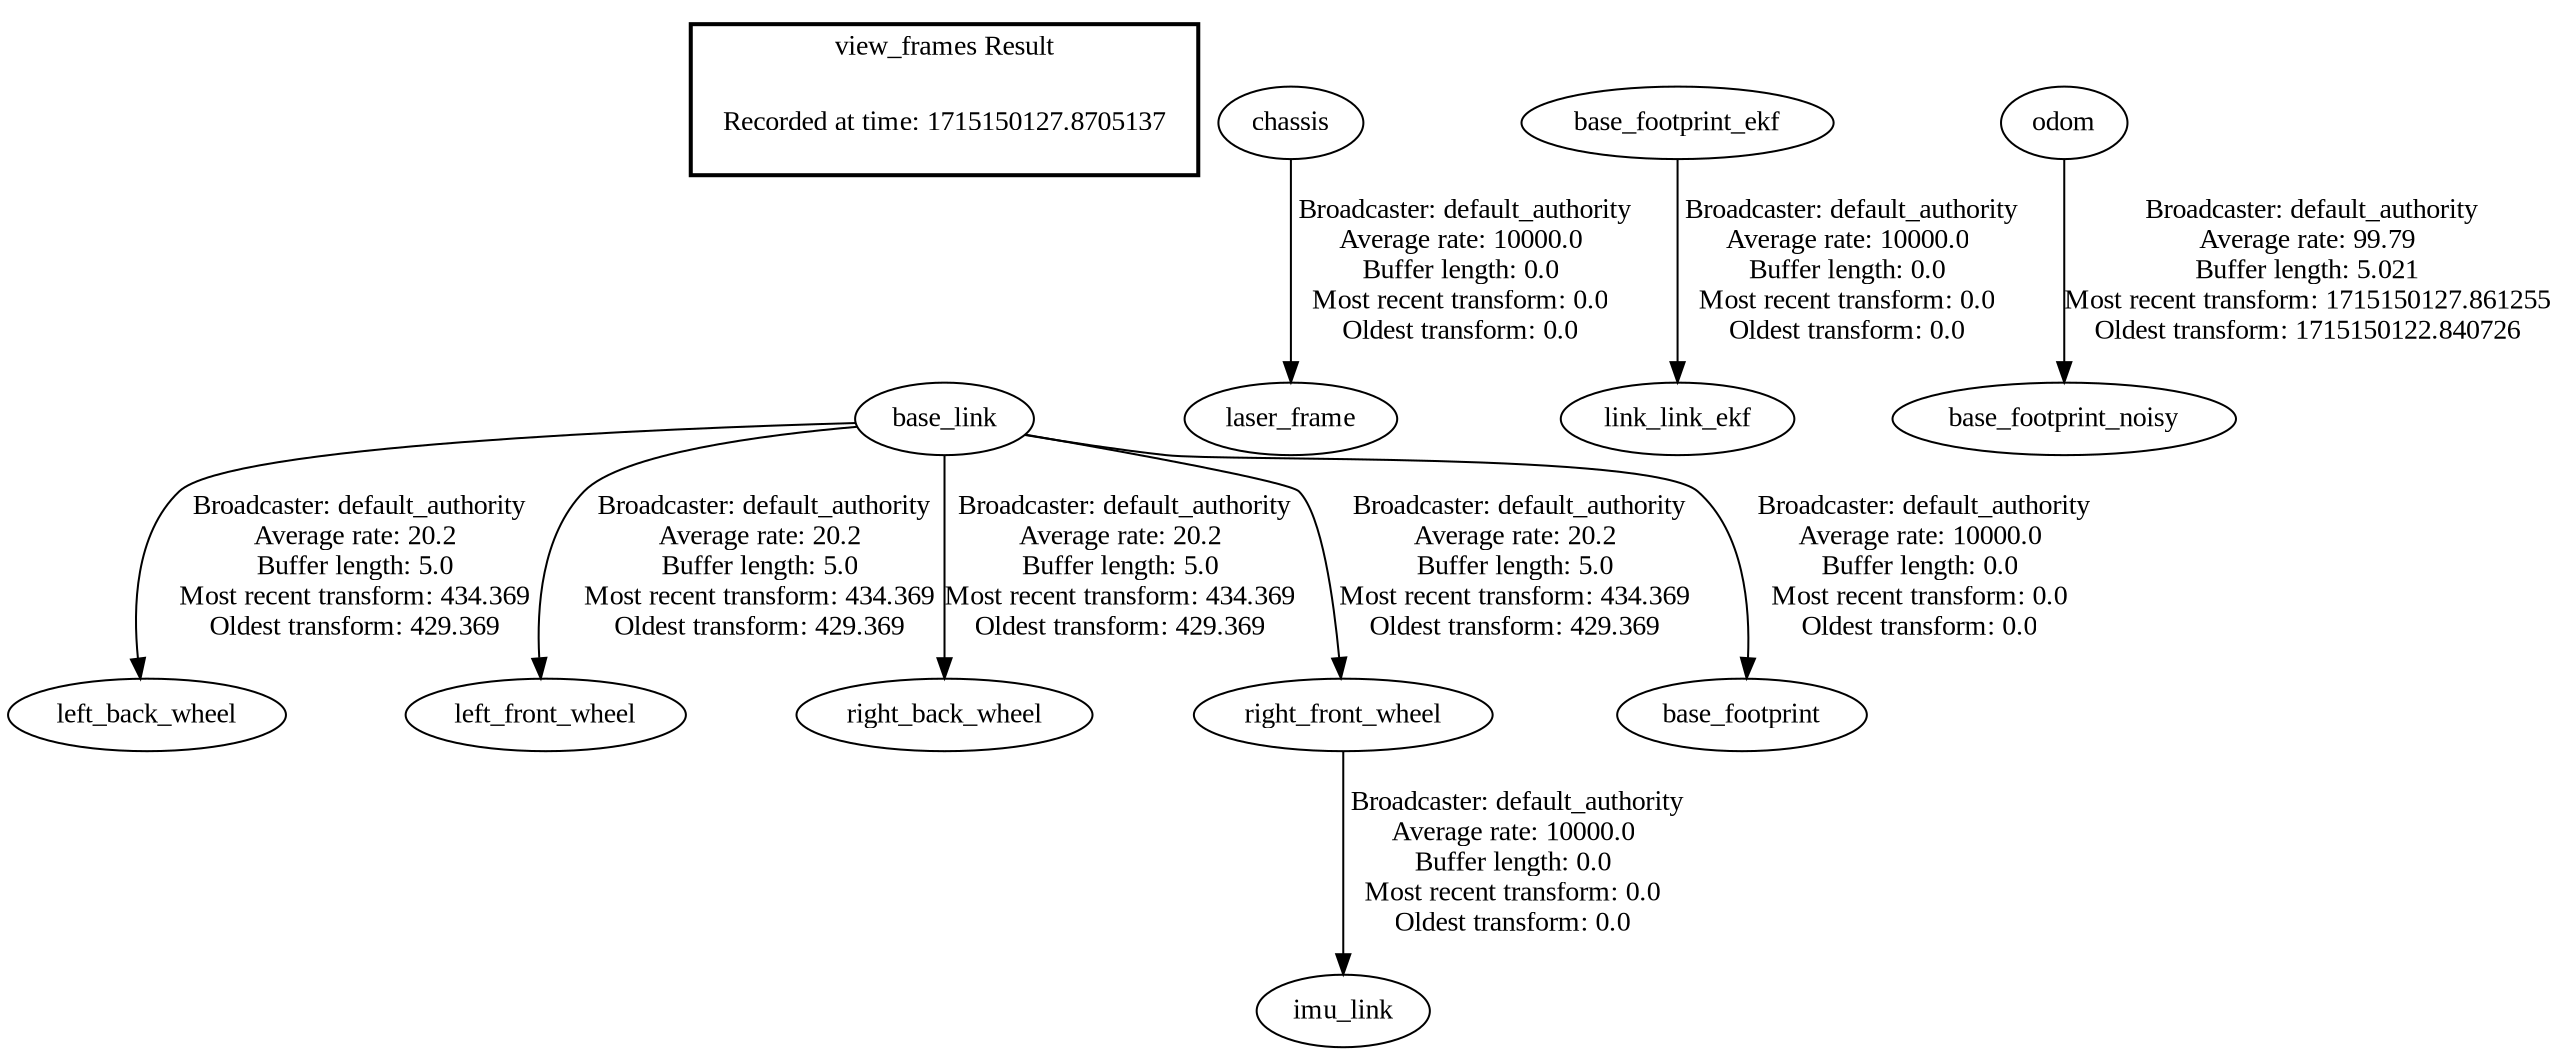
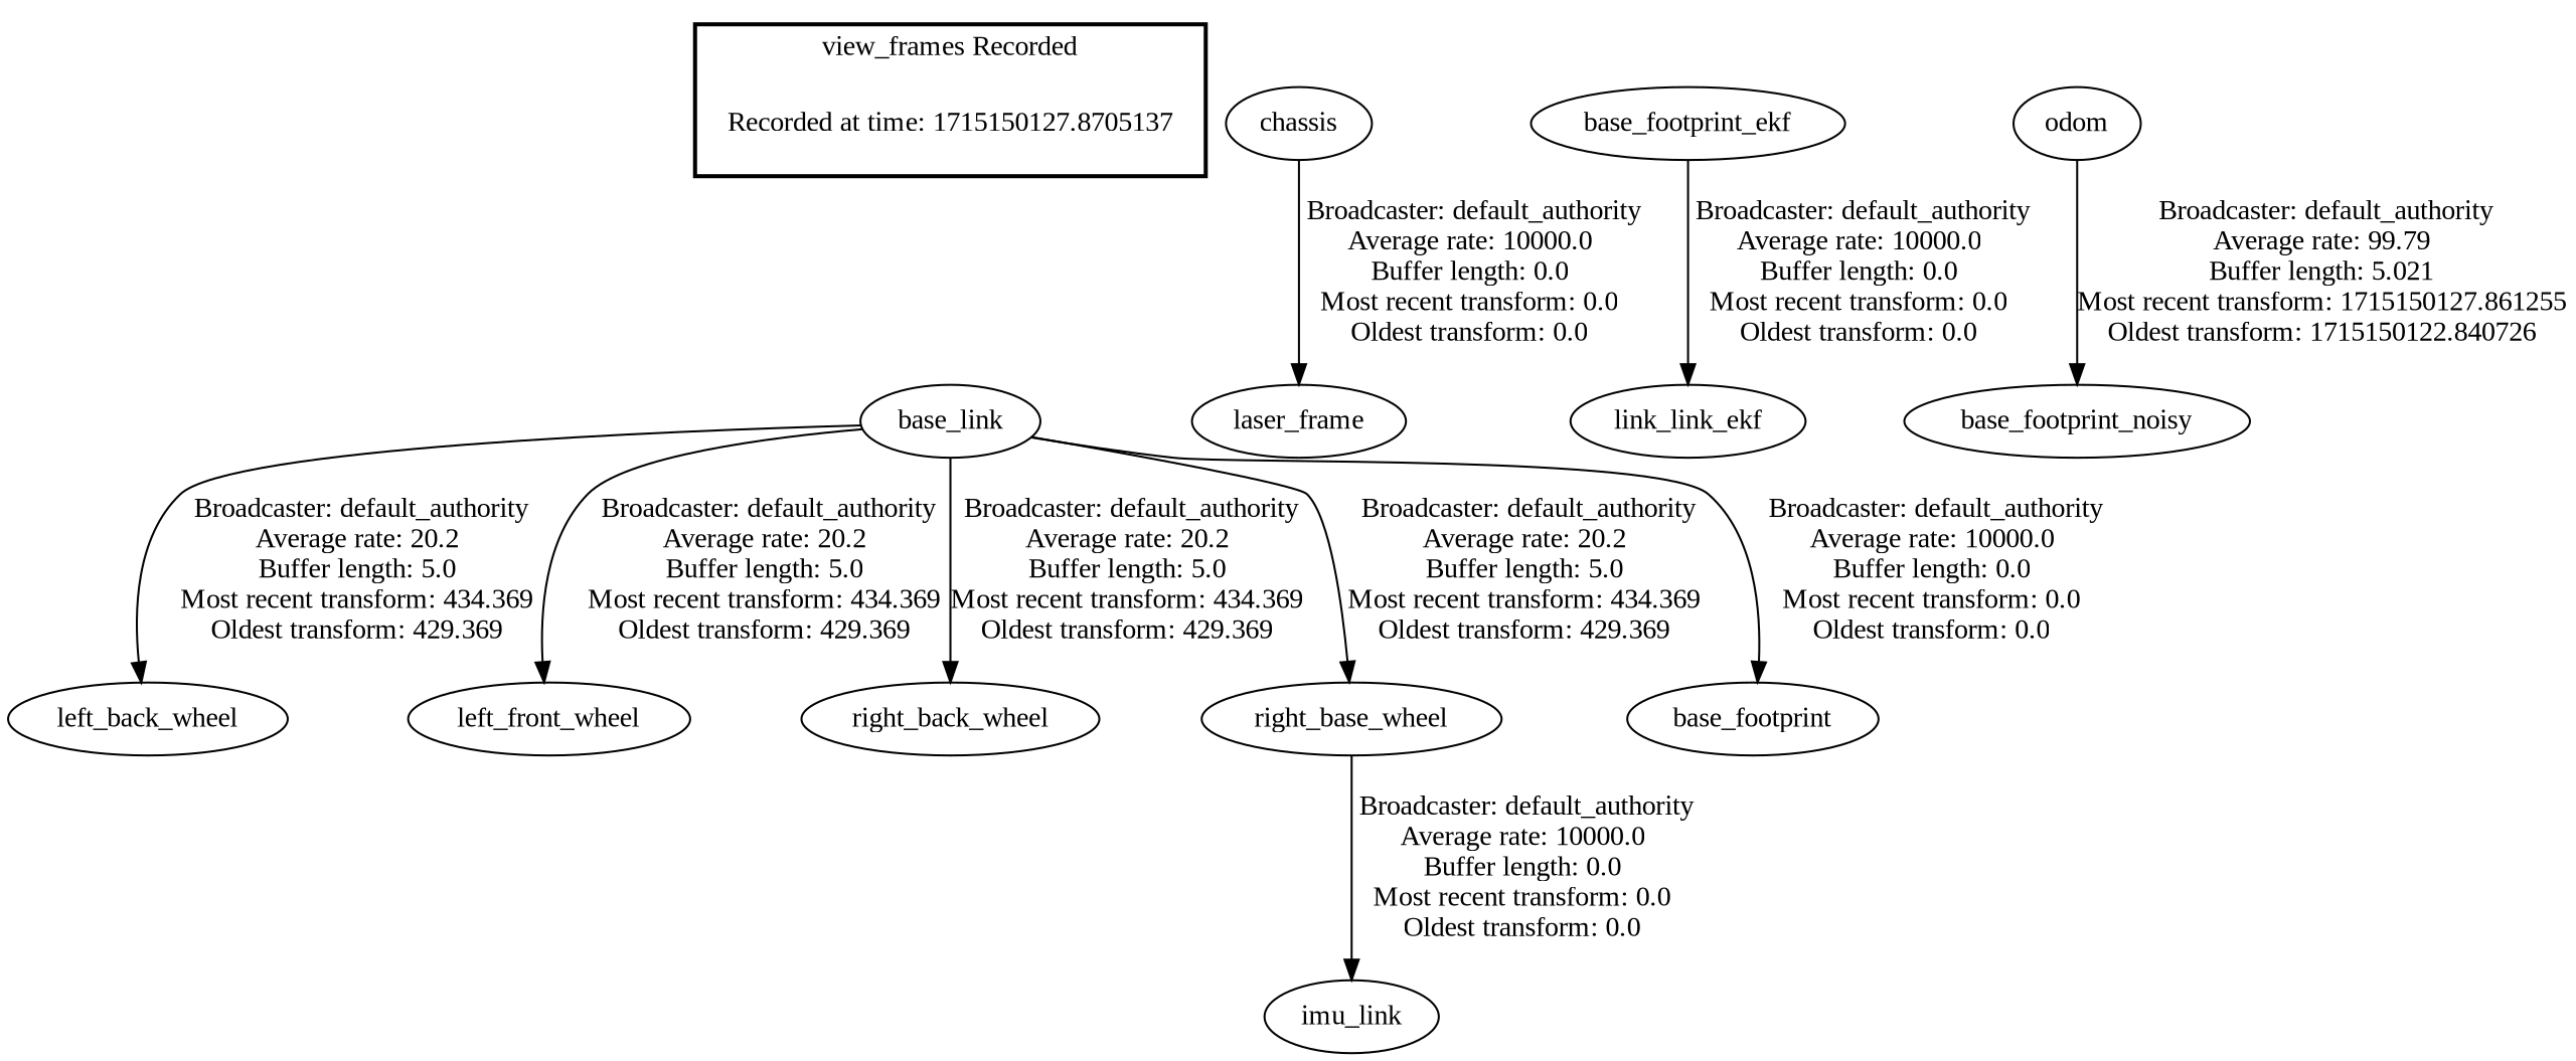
  digraph {
    fontname="Liberation Serif"
    node [fontname="Liberation Serif"]
    edge [fontname="Liberation Serif"]
    "Recorded at time: 1715150127.8705137" [shape=plaintext]
    base_link
    left_back_wheel
    left_front_wheel
    right_back_wheel
-   right_front_wheel
+   right_front_wheel [label=right_base_wheel]
    base_footprint
    imu_link
    chassis
    laser_frame
    n11 [label=link_link_ekf]
    base_footprint_ekf
    odom
    base_footprint_noisy
    subgraph cluster_1 {
      color=black
-     label="view_frames Result"
+     label="view_frames Recorded"
      style=bold
      "Recorded at time: 1715150127.8705137"
    }
    "Recorded at time: 1715150127.8705137" -> base_link [style=invis]
    base_link -> left_back_wheel [label=" Broadcaster: default_authority\nAverage rate: 20.2\nBuffer length: 5.0\nMost recent transform: 434.369\nOldest transform: 429.369\n"]
    base_link -> left_front_wheel [label=" Broadcaster: default_authority\nAverage rate: 20.2\nBuffer length: 5.0\nMost recent transform: 434.369\nOldest transform: 429.369\n"]
    base_link -> right_back_wheel [label=" Broadcaster: default_authority\nAverage rate: 20.2\nBuffer length: 5.0\nMost recent transform: 434.369\nOldest transform: 429.369\n"]
    base_link -> right_front_wheel [label=" Broadcaster: default_authority\nAverage rate: 20.2\nBuffer length: 5.0\nMost recent transform: 434.369\nOldest transform: 429.369\n"]
    base_link -> base_footprint [label=" Broadcaster: default_authority\nAverage rate: 10000.0\nBuffer length: 0.0\nMost recent transform: 0.0\nOldest transform: 0.0\n"]
    right_front_wheel -> imu_link [label=" Broadcaster: default_authority\nAverage rate: 10000.0\nBuffer length: 0.0\nMost recent transform: 0.0\nOldest transform: 0.0\n"]
    chassis -> laser_frame [label=" Broadcaster: default_authority\nAverage rate: 10000.0\nBuffer length: 0.0\nMost recent transform: 0.0\nOldest transform: 0.0\n"]
    base_footprint_ekf -> n11 [label=" Broadcaster: default_authority\nAverage rate: 10000.0\nBuffer length: 0.0\nMost recent transform: 0.0\nOldest transform: 0.0\n"]
    odom -> base_footprint_noisy [label=" Broadcaster: default_authority\nAverage rate: 99.79\nBuffer length: 5.021\nMost recent transform: 1715150127.861255\nOldest transform: 1715150122.840726\n"]
  }
